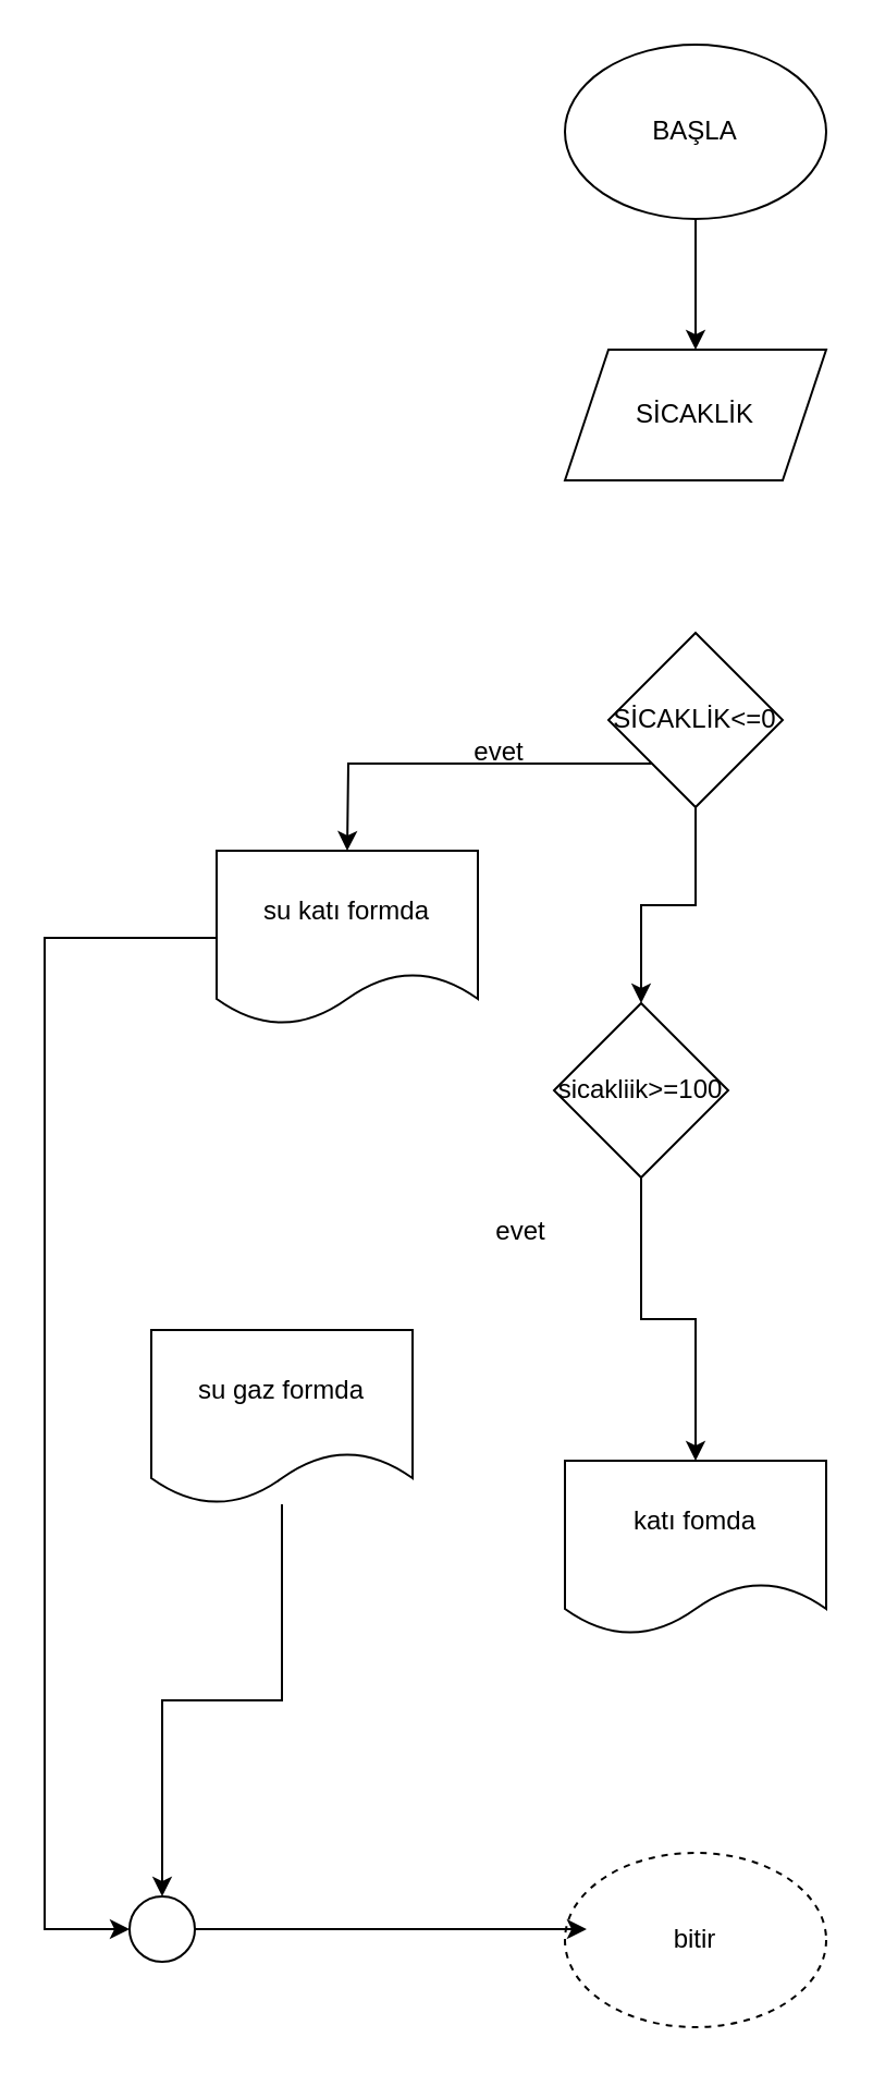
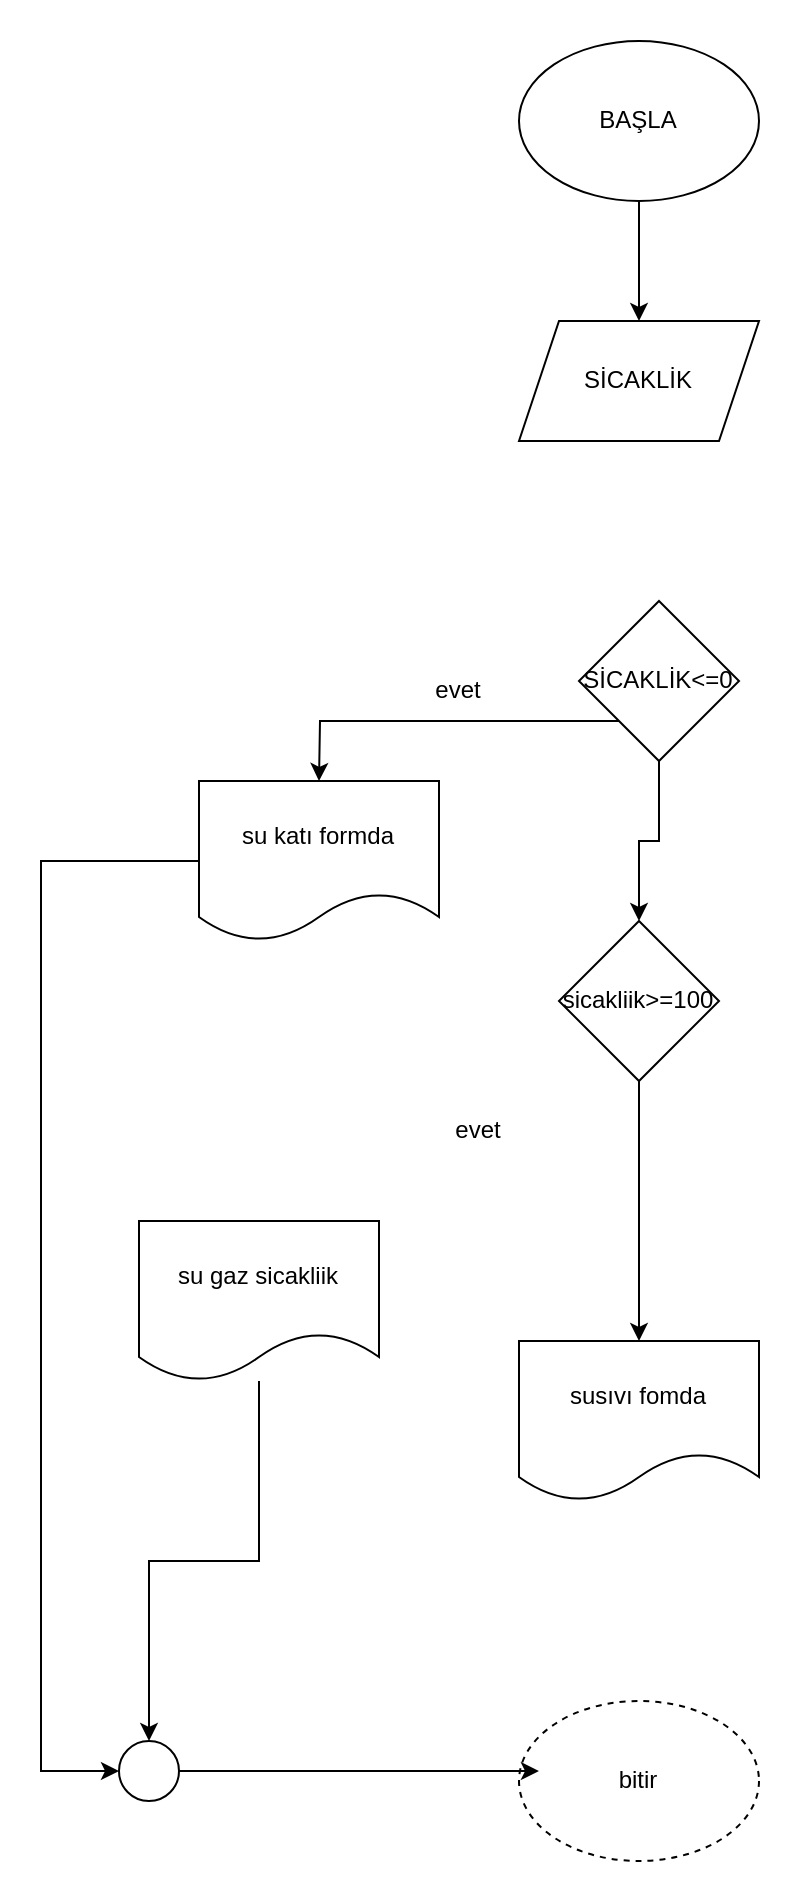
  <mxCell id="0" />
  <mxCell id="1" parent="0" />
  <mxCell id="2" value="" style="edgeStyle=orthogonalEdgeStyle;rounded=0;orthogonalLoop=1;jettySize=auto;html=1;" edge="1" parent="1" source="3" target="4"><mxGeometry relative="1" as="geometry" /></mxCell>
  <mxCell id="3" value="BAŞLA" style="ellipse;whiteSpace=wrap;html=1;" vertex="1" parent="1"><mxGeometry x="259" y="20" width="120" height="80" as="geometry" /></mxCell>
  <mxCell id="4" value="SİCAKLİK" style="shape=parallelogram;perimeter=parallelogramPerimeter;whiteSpace=wrap;html=1;fixedSize=1;" vertex="1" parent="1"><mxGeometry x="259" y="160" width="120" height="60" as="geometry" /></mxCell>
  <mxCell id="5" value="" style="edgeStyle=orthogonalEdgeStyle;rounded=0;orthogonalLoop=1;jettySize=auto;html=1;" edge="1" parent="1" source="7" target="9"><mxGeometry relative="1" as="geometry" /></mxCell>
  <mxCell id="6" style="edgeStyle=orthogonalEdgeStyle;rounded=0;orthogonalLoop=1;jettySize=auto;html=1;exitX=0;exitY=1;exitDx=0;exitDy=0;" edge="1" parent="1" source="7"><mxGeometry relative="1" as="geometry"><mxPoint x="159" y="390" as="targetPoint" /></mxGeometry></mxCell>
- <mxCell id="7" value="SİCAKLİK&amp;lt;=0" style="rhombus;whiteSpace=wrap;html=1;" vertex="1" parent="1"><mxGeometry x="279" y="290" width="80" height="80" as="geometry" /></mxCell>
+ <mxCell id="7" value="SİCAKLİK&amp;lt;=0" style="rhombus;whiteSpace=wrap;html=1;" vertex="1" parent="1"><mxGeometry x="289" y="300" width="80" height="80" as="geometry" /></mxCell>
  <mxCell id="8" style="edgeStyle=orthogonalEdgeStyle;rounded=0;orthogonalLoop=1;jettySize=auto;html=1;exitX=0.5;exitY=1;exitDx=0;exitDy=0;entryX=0.5;entryY=0;entryDx=0;entryDy=0;" edge="1" parent="1" source="9" target="16"><mxGeometry relative="1" as="geometry" /></mxCell>
- <mxCell id="9" value="sicakliik&amp;gt;=100" style="rhombus;whiteSpace=wrap;html=1;" vertex="1" parent="1"><mxGeometry x="254" y="460" width="80" height="80" as="geometry" /></mxCell>
+ <mxCell id="9" value="sicakliik&amp;gt;=100" style="rhombus;whiteSpace=wrap;html=1;" vertex="1" parent="1"><mxGeometry x="279" y="460" width="80" height="80" as="geometry" /></mxCell>
  <mxCell id="10" style="edgeStyle=orthogonalEdgeStyle;rounded=0;orthogonalLoop=1;jettySize=auto;html=1;exitX=0;exitY=0.5;exitDx=0;exitDy=0;entryX=0;entryY=0.5;entryDx=0;entryDy=0;" edge="1" parent="1" source="11" target="17"><mxGeometry relative="1" as="geometry"><mxPoint x="19" y="895.333" as="targetPoint" /><Array as="points"><mxPoint x="20" y="430" /><mxPoint x="20" y="885" /></Array></mxGeometry></mxCell>
  <mxCell id="11" value="su katı formda" style="shape=document;whiteSpace=wrap;html=1;boundedLbl=1;" vertex="1" parent="1"><mxGeometry x="99" y="390" width="120" height="80" as="geometry" /></mxCell>
  <mxCell id="12" value="evet" style="text;html=1;align=center;verticalAlign=middle;whiteSpace=wrap;rounded=0;" vertex="1" parent="1"><mxGeometry x="199" y="330" width="60" height="30" as="geometry" /></mxCell>
  <mxCell id="13" style="edgeStyle=orthogonalEdgeStyle;rounded=0;orthogonalLoop=1;jettySize=auto;html=1;entryX=0.5;entryY=0;entryDx=0;entryDy=0;" edge="1" parent="1" source="14" target="17"><mxGeometry relative="1" as="geometry" /></mxCell>
- <mxCell id="14" value="su gaz formda" style="shape=document;whiteSpace=wrap;html=1;boundedLbl=1;" vertex="1" parent="1"><mxGeometry x="69" y="610" width="120" height="80" as="geometry" /></mxCell>
+ <mxCell id="14" value="su gaz sicakliik" style="shape=document;whiteSpace=wrap;html=1;boundedLbl=1;" vertex="1" parent="1"><mxGeometry x="69" y="610" width="120" height="80" as="geometry" /></mxCell>
  <mxCell id="15" value="evet" style="text;html=1;align=center;verticalAlign=middle;whiteSpace=wrap;rounded=0;" vertex="1" parent="1"><mxGeometry x="209" y="550" width="60" height="30" as="geometry" /></mxCell>
- <mxCell id="16" value="katı fomda" style="shape=document;whiteSpace=wrap;html=1;boundedLbl=1;" vertex="1" parent="1"><mxGeometry x="259" y="670" width="120" height="80" as="geometry" /></mxCell>
+ <mxCell id="16" value="susıvı fomda" style="shape=document;whiteSpace=wrap;html=1;boundedLbl=1;" vertex="1" parent="1"><mxGeometry x="259" y="670" width="120" height="80" as="geometry" /></mxCell>
  <mxCell id="17" value="" style="ellipse;whiteSpace=wrap;html=1;aspect=fixed;" vertex="1" parent="1"><mxGeometry x="59" y="870" width="30" height="30" as="geometry" /></mxCell>
  <mxCell id="18" value="bitir" style="ellipse;whiteSpace=wrap;html=1;dashed=1;" vertex="1" parent="1"><mxGeometry x="259" y="850" width="120" height="80" as="geometry" /></mxCell>
  <mxCell id="19" style="edgeStyle=orthogonalEdgeStyle;rounded=0;orthogonalLoop=1;jettySize=auto;html=1;entryX=0.083;entryY=0.438;entryDx=0;entryDy=0;entryPerimeter=0;" edge="1" parent="1" source="17" target="18"><mxGeometry relative="1" as="geometry" /></mxCell>
